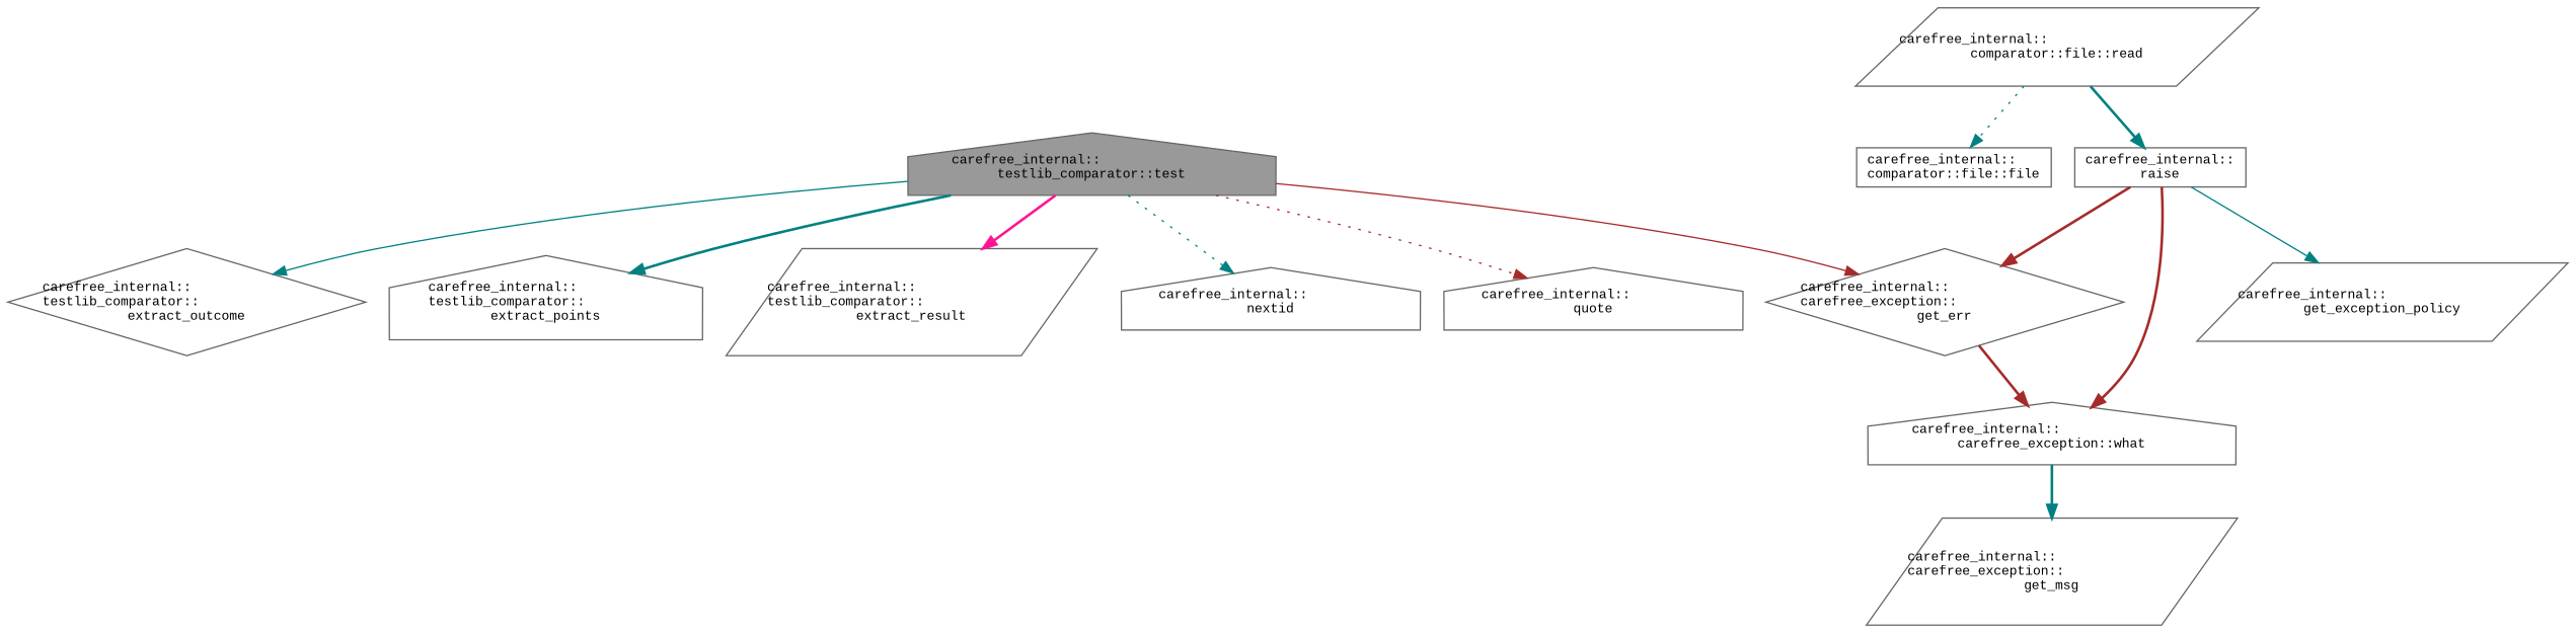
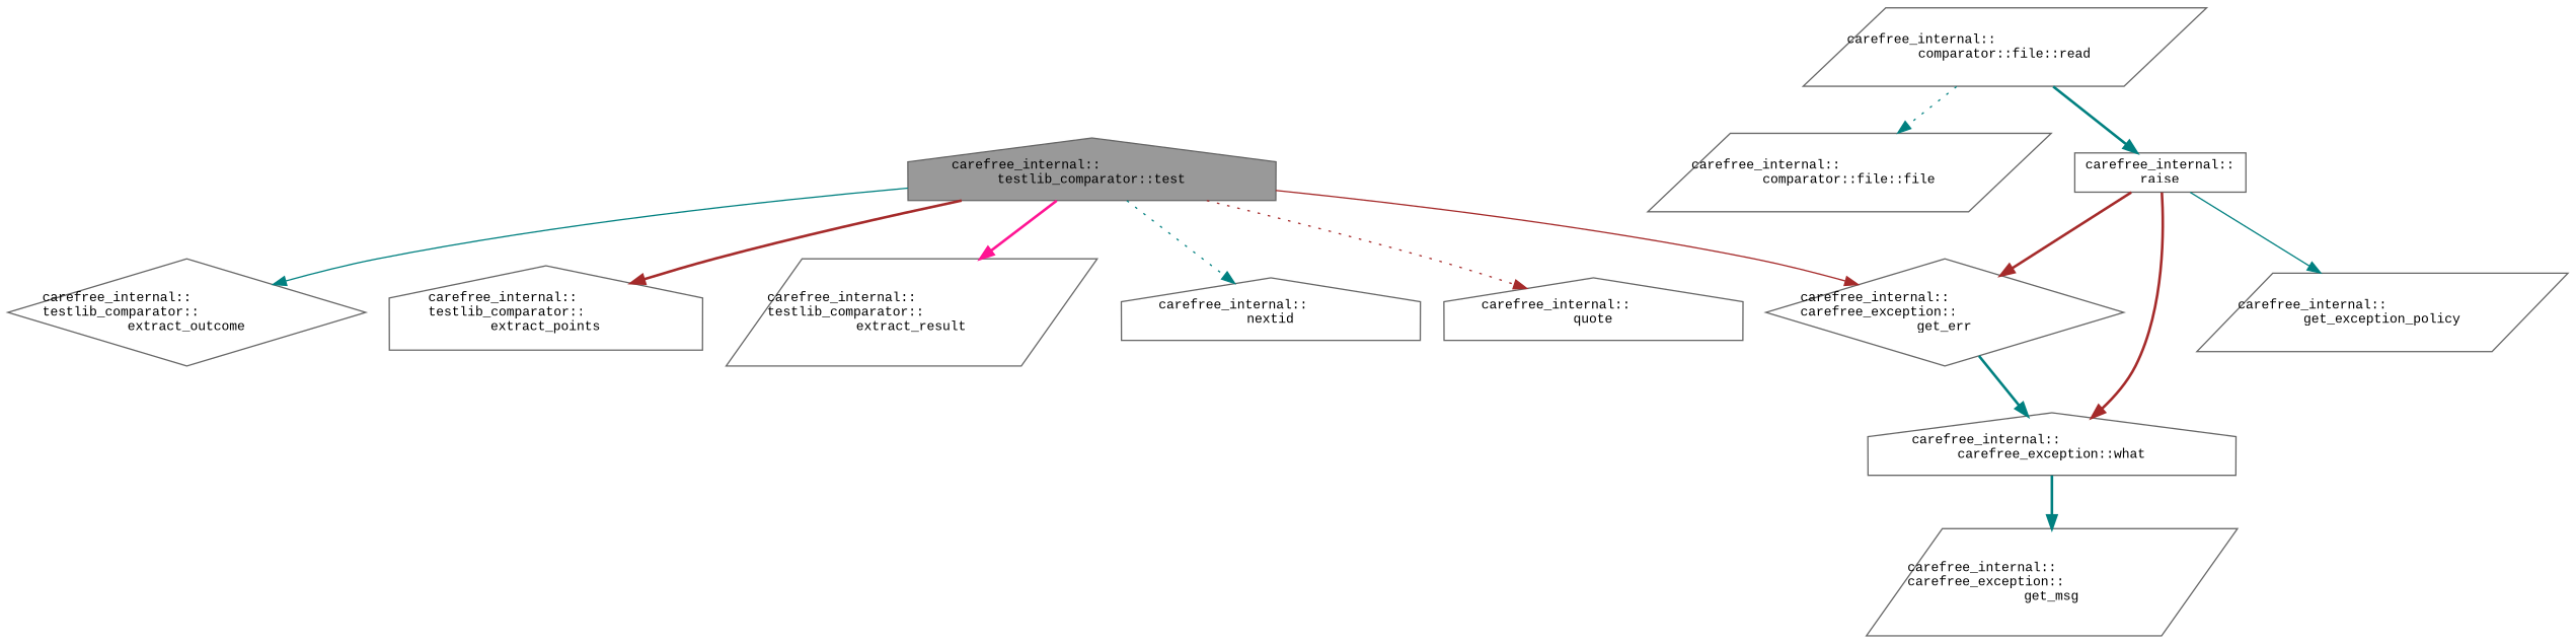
  digraph {
    fontname="Liberation Mono"
    rankdir=TB
    node [color=grey40 fillcolor=white fontname="Liberation Mono" fontsize=10 shape=house style=filled]
    edge [color=teal fontname="Liberation Mono" fontsize=10 labelfontname=Helvetica labelfontsize=10 style=bold]
    n1 [color=gray40 fillcolor=grey60 fontcolor=black height=0.2 label="carefree_internal::\ltestlib_comparator::test" width=0.4]
    n2 [height=0.2 label="carefree_internal::\ltestlib_comparator::\lextract_outcome" shape=diamond width=0.4]
    n3 [height=0.2 label="carefree_internal::\ltestlib_comparator::\lextract_points" width=0.4]
    n4 [height=0.2 label="carefree_internal::\ltestlib_comparator::\lextract_result" shape=parallelogram width=0.4]
    n5 [height=0.2 label="carefree_internal::\lnextid" width=0.4]
    n6 [height=0.2 label="carefree_internal::\lquote" width=0.4]
    n7 [height=0.2 label="carefree_internal::\lcarefree_exception::\lget_err" shape=diamond width=0.4]
    n8 [height=0.2 label="carefree_internal::\lcomparator::file::read" shape=parallelogram width=0.4]
-   n9 [height=0.2 label="carefree_internal::\lcomparator::file::file" shape=box width=0.4]
+   n9 [height=0.2 label="carefree_internal::\lcomparator::file::file" shape=parallelogram width=0.4]
    n10 [height=0.2 label="carefree_internal::\lraise" shape=box width=0.4]
    n11 [height=0.2 label="carefree_internal::\lcarefree_exception::what" width=0.4]
    n12 [height=0.2 label="carefree_internal::\lget_exception_policy" shape=parallelogram width=0.4]
    n13 [height=0.2 label="carefree_internal::\lcarefree_exception::\lget_msg" shape=parallelogram width=0.4]
    n1 -> n2 [style=solid]
-   n1 -> n3
+   n1 -> n3 [color=brown]
    n1 -> n4 [color=deeppink]
    n1 -> n5 [style=dotted]
    n1 -> n6 [color=brown style=dotted]
    n1 -> n7 [color=brown style=solid]
-   n7 -> n11 [color=brown]
+   n7 -> n11
    n8 -> n9 [style=dotted]
    n8 -> n10
    n10 -> n7 [color=brown]
    n10 -> n11 [color=brown]
    n10 -> n12 [style=solid]
    n11 -> n13
  }
